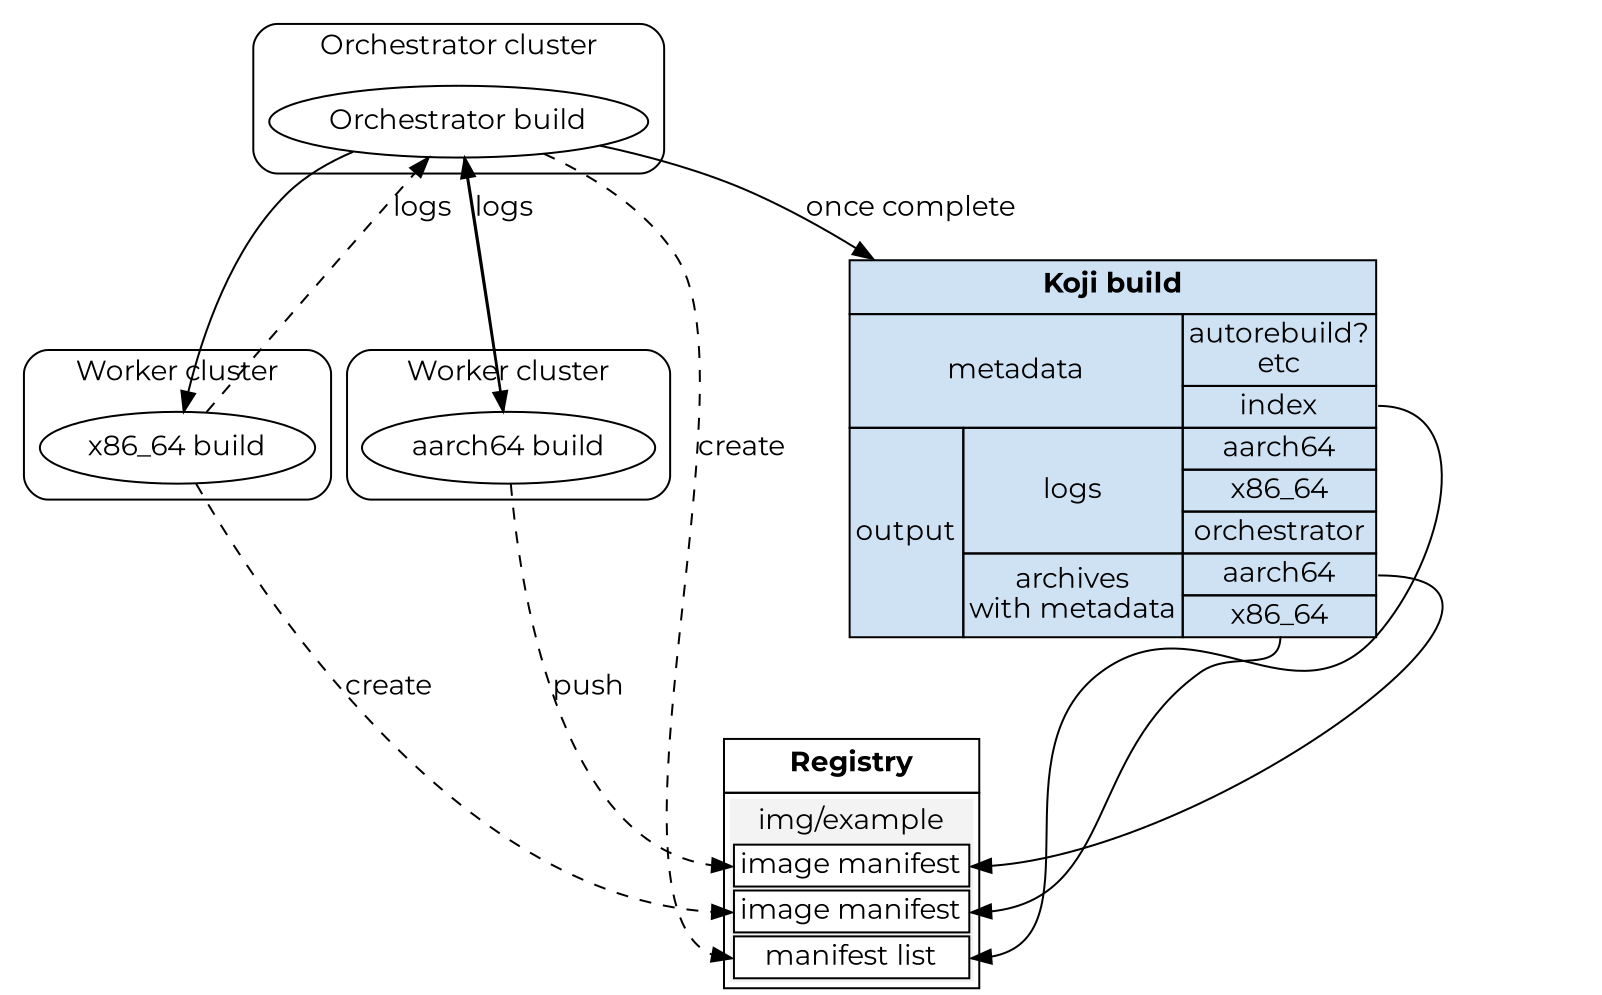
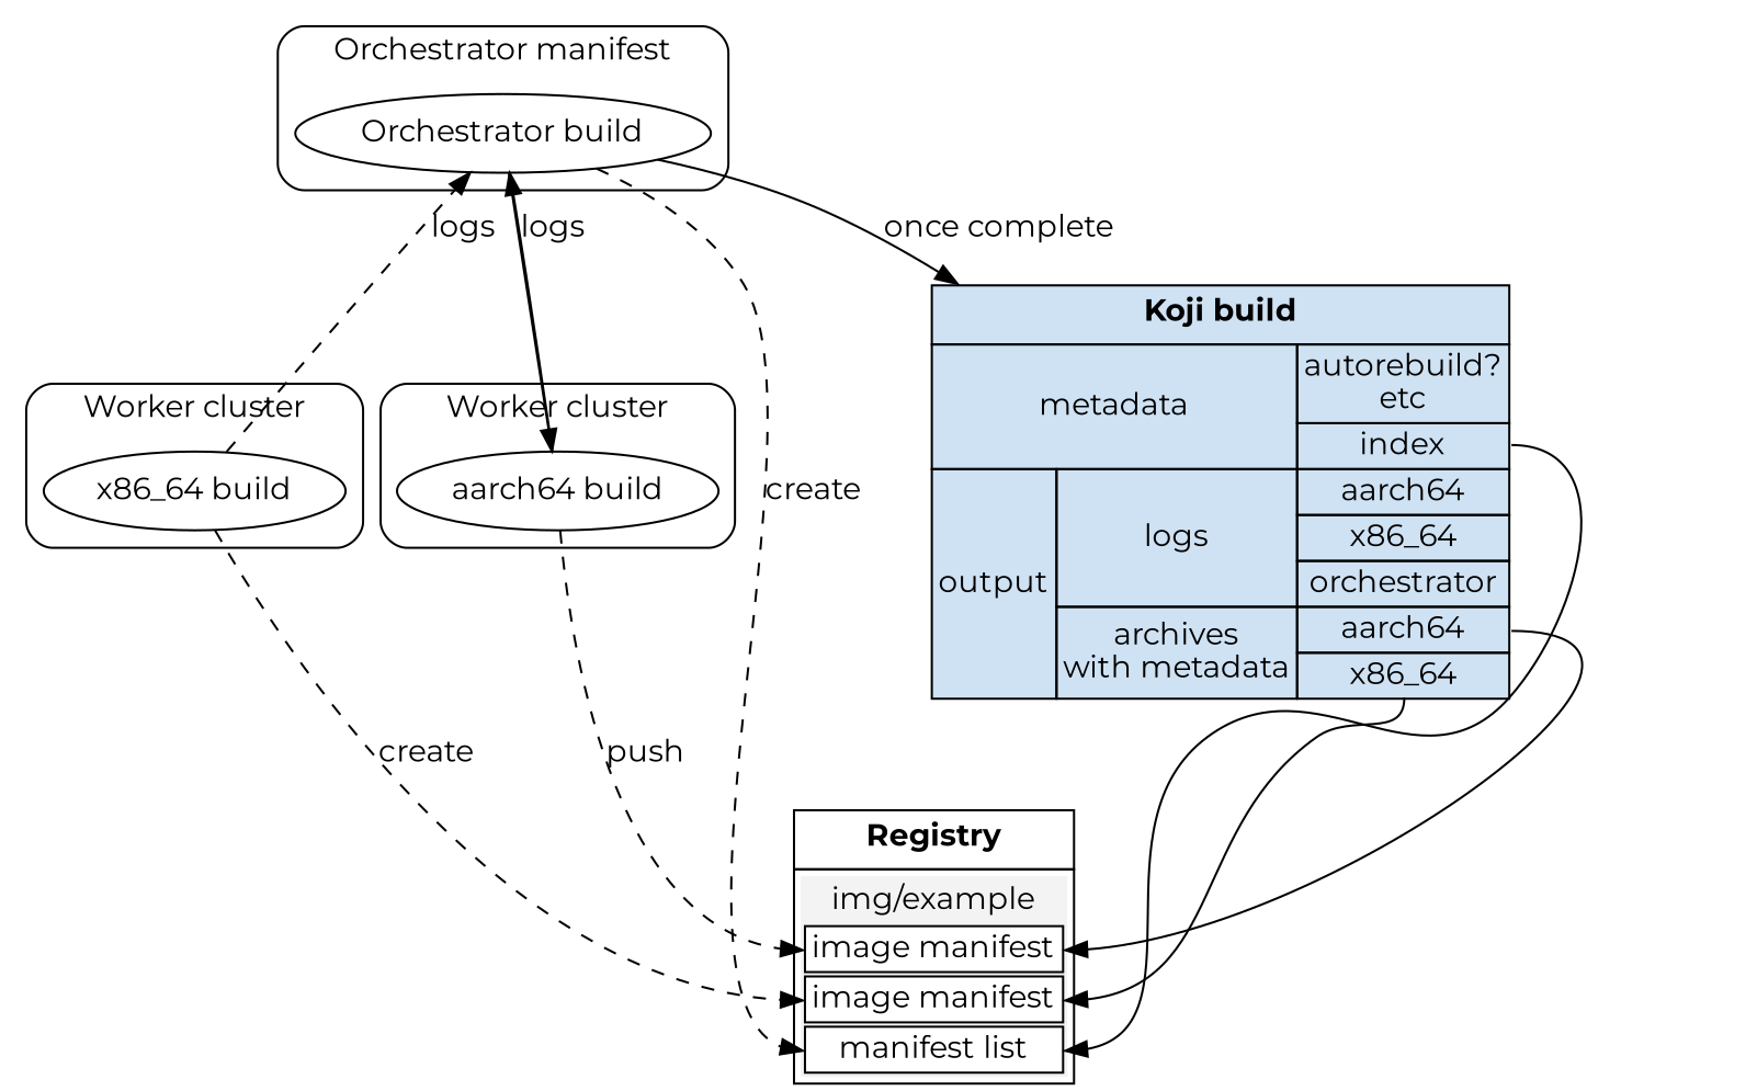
  digraph {
    fontname=Montserrat
    node [fontname=Montserrat]
    edge [fontname=Montserrat]
    n1 [label=<Orchestrator build>]
    n2 [label=<x86_64 build>]
    n3 [label=<aarch64 build>]
    n4 [label=<               <TABLE BORDER="0" CELLSPACING="0" CELLBORDER="1">                 <TR><TD CELLPADDING="5"><B>Registry</B></TD></TR>                 <TR><TD><TABLE BGCOLOR="#f3f3f3" BORDER="0" CELLSPACING="2" CELLBORDER="1">                           <TR><TD BORDER="0">img/example</TD></TR>                           <TR><TD BGCOLOR="#ffffff" PORT="aarch64">image manifest</TD></TR>                           <TR><TD BGCOLOR="#ffffff" PORT="x86_64">image manifest</TD></TR>                           <TR><TD BGCOLOR="#ffffff" PORT="list">manifest list</TD></TR>                          </TABLE></TD></TR>               </TABLE>> margin=0 shape=none]
    n5 [label=<                     <TABLE BGCOLOR="#cfe2f3" BORDER="0" CELLSPACING="0" CELLBORDER="1">                       <TR><TD COLSPAN="3" CELLPADDING="5"><B>Koji build</B></TD></TR>                       <TR><TD COLSPAN="2" ROWSPAN="2">metadata</TD><TD>autorebuild?<BR/>etc</TD></TR>                       <TR><TD PORT="list">index</TD></TR>                       <TR><TD PORT="output" ROWSPAN="5">output</TD><TD ROWSPAN="3">logs</TD><TD>aarch64</TD></TR>                       <TR><TD>x86_64</TD></TR>                       <TR><TD>orchestrator</TD></TR>                       <TR><TD ROWSPAN="2">archives<BR/>with metadata</TD><TD PORT="aarch64">aarch64</TD></TR>                       <TR><TD PORT="x86_64">x86_64</TD></TR>                     </TABLE>> margin=0 shape=none]
    subgraph cluster_1 {
-     label="Orchestrator cluster"
+     label="Orchestrator manifest"
      style=rounded
      n1
    }
    subgraph cluster_2 {
      label="Worker cluster"
      style=rounded
      n2
    }
    subgraph cluster_3 {
      label="Worker cluster"
      style=rounded
      n3
    }
-   n1 -> n2
    n1 -> n3
    n1 -> n4 [headport=list label=create style=dashed]
    n1 -> n5 [label="once complete"]
    n2 -> n1 [label=logs style=dashed]
    n2 -> n4 [headport=x86_64 label=create style=dashed]
    n3 -> n1 [label=logs style=solid]
    n3 -> n4 [headport=aarch64 label=push style=dashed]
    n5 -> n4 [headport=list tailport=list]
    n5 -> n4 [headport=x86_64 tailport=x86_64]
    n5 -> n4 [headport=aarch64 tailport=aarch64]
  }
